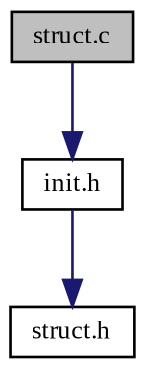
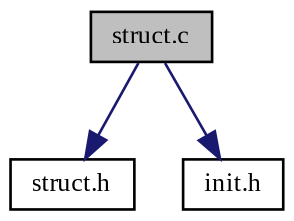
  digraph {
    fontname="Liberation Serif"
    node [color=black fillcolor=white fontname="Liberation Serif" fontsize=10 shape=record style=filled]
    edge [color=midnightblue fontname="Liberation Serif" fontsize=10 labelfontname=Helvetica labelfontsize=10 style=solid]
    n1 [fillcolor=grey75 fontcolor=black height=0.2 label="struct.c" width=0.4]
    n2 [height=0.2 label="struct.h" width=0.4]
    n3 [height=0.2 label="init.h" width=0.4]
-   n3 -> n2
+   n1 -> n2
    n1 -> n3
  }
